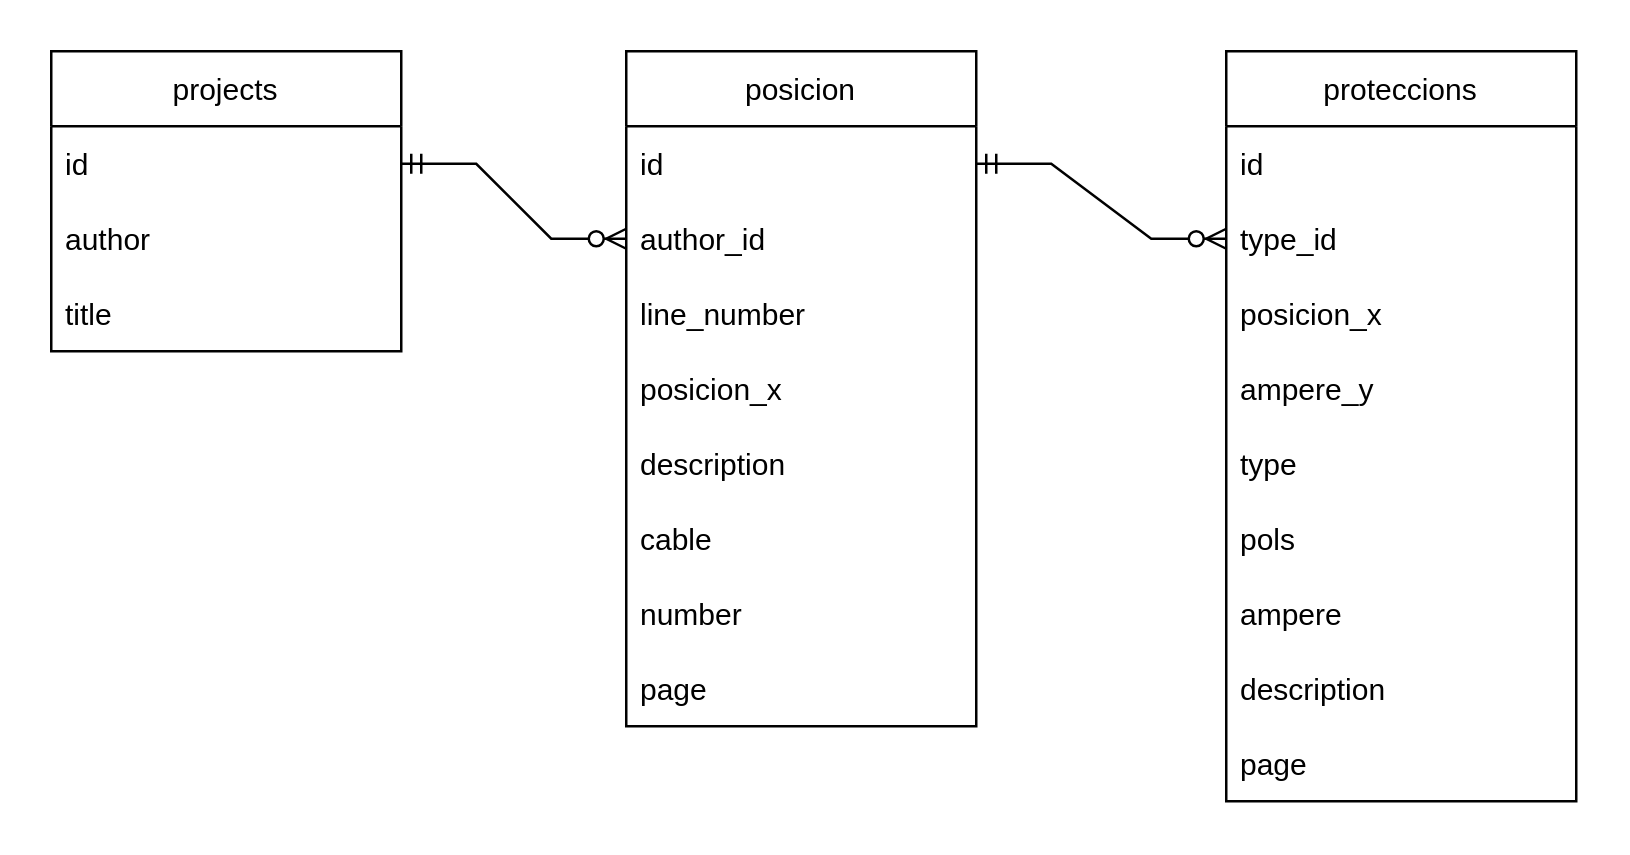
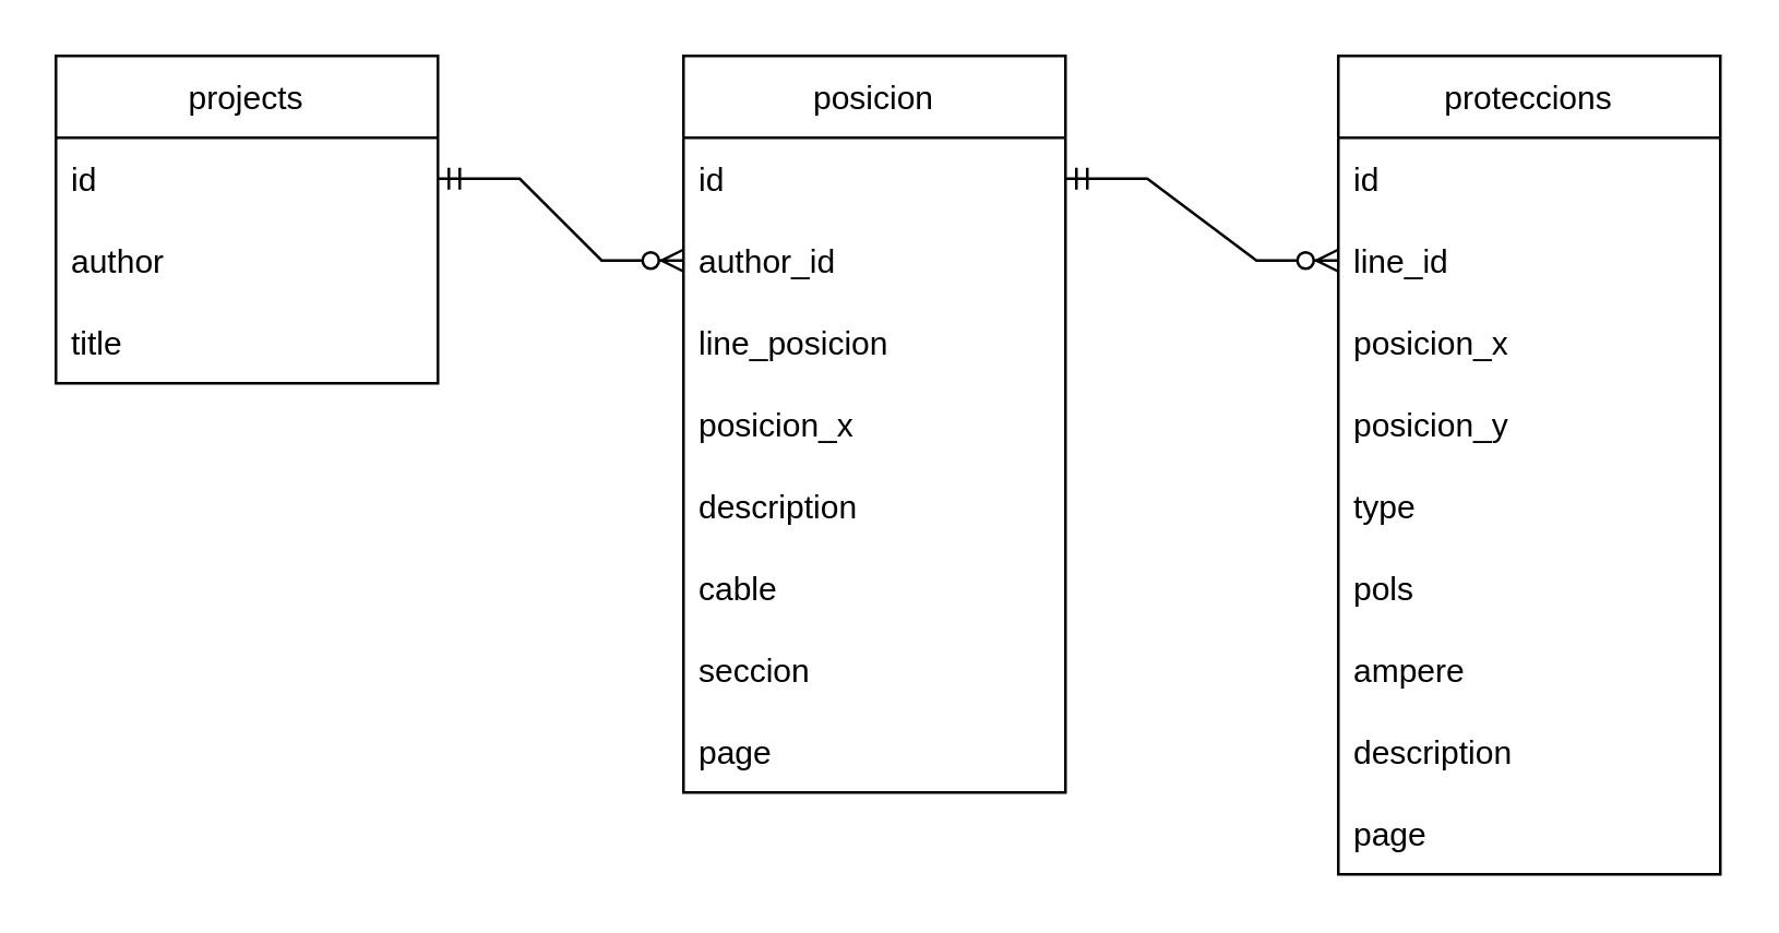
  <mxCell id="0" />
  <mxCell id="1" parent="0" />
  <mxCell id="2" value="projects" style="swimlane;fontStyle=0;childLayout=stackLayout;horizontal=1;startSize=30;horizontalStack=0;resizeParent=1;resizeParentMax=0;resizeLast=0;collapsible=1;marginBottom=0;" vertex="1" parent="1"><mxGeometry x="20" y="20" width="140" height="120" as="geometry" /></mxCell>
  <mxCell id="3" value="id" style="text;strokeColor=none;fillColor=none;align=left;verticalAlign=middle;spacingLeft=4;spacingRight=4;overflow=hidden;points=[[0,0.5],[1,0.5]];portConstraint=eastwest;rotatable=0;" vertex="1" parent="2"><mxGeometry y="30" width="140" height="30" as="geometry" /></mxCell>
  <mxCell id="4" value="author" style="text;strokeColor=none;fillColor=none;align=left;verticalAlign=middle;spacingLeft=4;spacingRight=4;overflow=hidden;points=[[0,0.5],[1,0.5]];portConstraint=eastwest;rotatable=0;" vertex="1" parent="2"><mxGeometry y="60" width="140" height="30" as="geometry" /></mxCell>
  <mxCell id="5" value="title" style="text;strokeColor=none;fillColor=none;align=left;verticalAlign=middle;spacingLeft=4;spacingRight=4;overflow=hidden;points=[[0,0.5],[1,0.5]];portConstraint=eastwest;rotatable=0;" vertex="1" parent="2"><mxGeometry y="90" width="140" height="30" as="geometry" /></mxCell>
  <mxCell id="6" value="posicion" style="swimlane;fontStyle=0;childLayout=stackLayout;horizontal=1;startSize=30;horizontalStack=0;resizeParent=1;resizeParentMax=0;resizeLast=0;collapsible=1;marginBottom=0;" vertex="1" parent="1"><mxGeometry x="250" y="20" width="140" height="270" as="geometry" /></mxCell>
  <mxCell id="7" value="id" style="text;strokeColor=none;fillColor=none;align=left;verticalAlign=middle;spacingLeft=4;spacingRight=4;overflow=hidden;points=[[0,0.5],[1,0.5]];portConstraint=eastwest;rotatable=0;" vertex="1" parent="6"><mxGeometry y="30" width="140" height="30" as="geometry" /></mxCell>
  <mxCell id="8" value="author_id" style="text;strokeColor=none;fillColor=none;align=left;verticalAlign=middle;spacingLeft=4;spacingRight=4;overflow=hidden;points=[[0,0.5],[1,0.5]];portConstraint=eastwest;rotatable=0;" vertex="1" parent="6"><mxGeometry y="60" width="140" height="30" as="geometry" /></mxCell>
- <mxCell id="9" value="line_number" style="text;strokeColor=none;fillColor=none;align=left;verticalAlign=middle;spacingLeft=4;spacingRight=4;overflow=hidden;points=[[0,0.5],[1,0.5]];portConstraint=eastwest;rotatable=0;" vertex="1" parent="6"><mxGeometry y="90" width="140" height="30" as="geometry" /></mxCell>
+ <mxCell id="9" value="line_posicion" style="text;strokeColor=none;fillColor=none;align=left;verticalAlign=middle;spacingLeft=4;spacingRight=4;overflow=hidden;points=[[0,0.5],[1,0.5]];portConstraint=eastwest;rotatable=0;" vertex="1" parent="6"><mxGeometry y="90" width="140" height="30" as="geometry" /></mxCell>
  <mxCell id="10" value="posicion_x" style="text;strokeColor=none;fillColor=none;align=left;verticalAlign=middle;spacingLeft=4;spacingRight=4;overflow=hidden;points=[[0,0.5],[1,0.5]];portConstraint=eastwest;rotatable=0;" vertex="1" parent="6"><mxGeometry y="120" width="140" height="30" as="geometry" /></mxCell>
  <mxCell id="11" value="description" style="text;strokeColor=none;fillColor=none;align=left;verticalAlign=middle;spacingLeft=4;spacingRight=4;overflow=hidden;points=[[0,0.5],[1,0.5]];portConstraint=eastwest;rotatable=0;" vertex="1" parent="6"><mxGeometry y="150" width="140" height="30" as="geometry" /></mxCell>
  <mxCell id="12" value="cable" style="text;strokeColor=none;fillColor=none;align=left;verticalAlign=middle;spacingLeft=4;spacingRight=4;overflow=hidden;points=[[0,0.5],[1,0.5]];portConstraint=eastwest;rotatable=0;" vertex="1" parent="6"><mxGeometry y="180" width="140" height="30" as="geometry" /></mxCell>
- <mxCell id="13" value="number" style="text;strokeColor=none;fillColor=none;align=left;verticalAlign=middle;spacingLeft=4;spacingRight=4;overflow=hidden;points=[[0,0.5],[1,0.5]];portConstraint=eastwest;rotatable=0;" vertex="1" parent="6"><mxGeometry y="210" width="140" height="30" as="geometry" /></mxCell>
+ <mxCell id="13" value="seccion" style="text;strokeColor=none;fillColor=none;align=left;verticalAlign=middle;spacingLeft=4;spacingRight=4;overflow=hidden;points=[[0,0.5],[1,0.5]];portConstraint=eastwest;rotatable=0;" vertex="1" parent="6"><mxGeometry y="210" width="140" height="30" as="geometry" /></mxCell>
  <mxCell id="14" value="page" style="text;strokeColor=none;fillColor=none;align=left;verticalAlign=middle;spacingLeft=4;spacingRight=4;overflow=hidden;points=[[0,0.5],[1,0.5]];portConstraint=eastwest;rotatable=0;" vertex="1" parent="6"><mxGeometry y="240" width="140" height="30" as="geometry" /></mxCell>
  <mxCell id="15" value="" style="edgeStyle=entityRelationEdgeStyle;fontSize=12;html=1;endArrow=ERzeroToMany;startArrow=ERmandOne;rounded=0;exitX=1;exitY=0.5;exitDx=0;exitDy=0;entryX=0;entryY=0.5;entryDx=0;entryDy=0;" edge="1" parent="1" source="3" target="8"><mxGeometry width="100" height="100" relative="1" as="geometry"><mxPoint x="350" y="430" as="sourcePoint" /><mxPoint x="450" y="330" as="targetPoint" /></mxGeometry></mxCell>
  <mxCell id="16" value="proteccions" style="swimlane;fontStyle=0;childLayout=stackLayout;horizontal=1;startSize=30;horizontalStack=0;resizeParent=1;resizeParentMax=0;resizeLast=0;collapsible=1;marginBottom=0;" vertex="1" parent="1"><mxGeometry x="490" y="20" width="140" height="300" as="geometry" /></mxCell>
  <mxCell id="17" value="id" style="text;strokeColor=none;fillColor=none;align=left;verticalAlign=middle;spacingLeft=4;spacingRight=4;overflow=hidden;points=[[0,0.5],[1,0.5]];portConstraint=eastwest;rotatable=0;" vertex="1" parent="16"><mxGeometry y="30" width="140" height="30" as="geometry" /></mxCell>
- <mxCell id="18" value="type_id" style="text;strokeColor=none;fillColor=none;align=left;verticalAlign=middle;spacingLeft=4;spacingRight=4;overflow=hidden;points=[[0,0.5],[1,0.5]];portConstraint=eastwest;rotatable=0;" vertex="1" parent="16"><mxGeometry y="60" width="140" height="30" as="geometry" /></mxCell>
+ <mxCell id="18" value="line_id" style="text;strokeColor=none;fillColor=none;align=left;verticalAlign=middle;spacingLeft=4;spacingRight=4;overflow=hidden;points=[[0,0.5],[1,0.5]];portConstraint=eastwest;rotatable=0;" vertex="1" parent="16"><mxGeometry y="60" width="140" height="30" as="geometry" /></mxCell>
  <mxCell id="19" value="posicion_x" style="text;strokeColor=none;fillColor=none;align=left;verticalAlign=middle;spacingLeft=4;spacingRight=4;overflow=hidden;points=[[0,0.5],[1,0.5]];portConstraint=eastwest;rotatable=0;" vertex="1" parent="16"><mxGeometry y="90" width="140" height="30" as="geometry" /></mxCell>
- <mxCell id="20" value="ampere_y" style="text;strokeColor=none;fillColor=none;align=left;verticalAlign=middle;spacingLeft=4;spacingRight=4;overflow=hidden;points=[[0,0.5],[1,0.5]];portConstraint=eastwest;rotatable=0;" vertex="1" parent="16"><mxGeometry y="120" width="140" height="30" as="geometry" /></mxCell>
+ <mxCell id="20" value="posicion_y" style="text;strokeColor=none;fillColor=none;align=left;verticalAlign=middle;spacingLeft=4;spacingRight=4;overflow=hidden;points=[[0,0.5],[1,0.5]];portConstraint=eastwest;rotatable=0;" vertex="1" parent="16"><mxGeometry y="120" width="140" height="30" as="geometry" /></mxCell>
  <mxCell id="21" value="type" style="text;strokeColor=none;fillColor=none;align=left;verticalAlign=middle;spacingLeft=4;spacingRight=4;overflow=hidden;points=[[0,0.5],[1,0.5]];portConstraint=eastwest;rotatable=0;" vertex="1" parent="16"><mxGeometry y="150" width="140" height="30" as="geometry" /></mxCell>
  <mxCell id="22" value="pols" style="text;strokeColor=none;fillColor=none;align=left;verticalAlign=middle;spacingLeft=4;spacingRight=4;overflow=hidden;points=[[0,0.5],[1,0.5]];portConstraint=eastwest;rotatable=0;" vertex="1" parent="16"><mxGeometry y="180" width="140" height="30" as="geometry" /></mxCell>
  <mxCell id="23" value="ampere" style="text;strokeColor=none;fillColor=none;align=left;verticalAlign=middle;spacingLeft=4;spacingRight=4;overflow=hidden;points=[[0,0.5],[1,0.5]];portConstraint=eastwest;rotatable=0;" vertex="1" parent="16"><mxGeometry y="210" width="140" height="30" as="geometry" /></mxCell>
  <mxCell id="24" value="description" style="text;strokeColor=none;fillColor=none;align=left;verticalAlign=middle;spacingLeft=4;spacingRight=4;overflow=hidden;points=[[0,0.5],[1,0.5]];portConstraint=eastwest;rotatable=0;" vertex="1" parent="16"><mxGeometry y="240" width="140" height="30" as="geometry" /></mxCell>
  <mxCell id="25" value="page" style="text;strokeColor=none;fillColor=none;align=left;verticalAlign=middle;spacingLeft=4;spacingRight=4;overflow=hidden;points=[[0,0.5],[1,0.5]];portConstraint=eastwest;rotatable=0;" vertex="1" parent="16"><mxGeometry y="270" width="140" height="30" as="geometry" /></mxCell>
  <mxCell id="26" value="" style="edgeStyle=entityRelationEdgeStyle;fontSize=12;html=1;endArrow=ERzeroToMany;startArrow=ERmandOne;rounded=0;exitX=1;exitY=0.5;exitDx=0;exitDy=0;entryX=0;entryY=0.5;entryDx=0;entryDy=0;" edge="1" parent="1" source="7" target="18"><mxGeometry width="100" height="100" relative="1" as="geometry"><mxPoint x="350" y="350" as="sourcePoint" /><mxPoint x="450" y="250" as="targetPoint" /></mxGeometry></mxCell>
